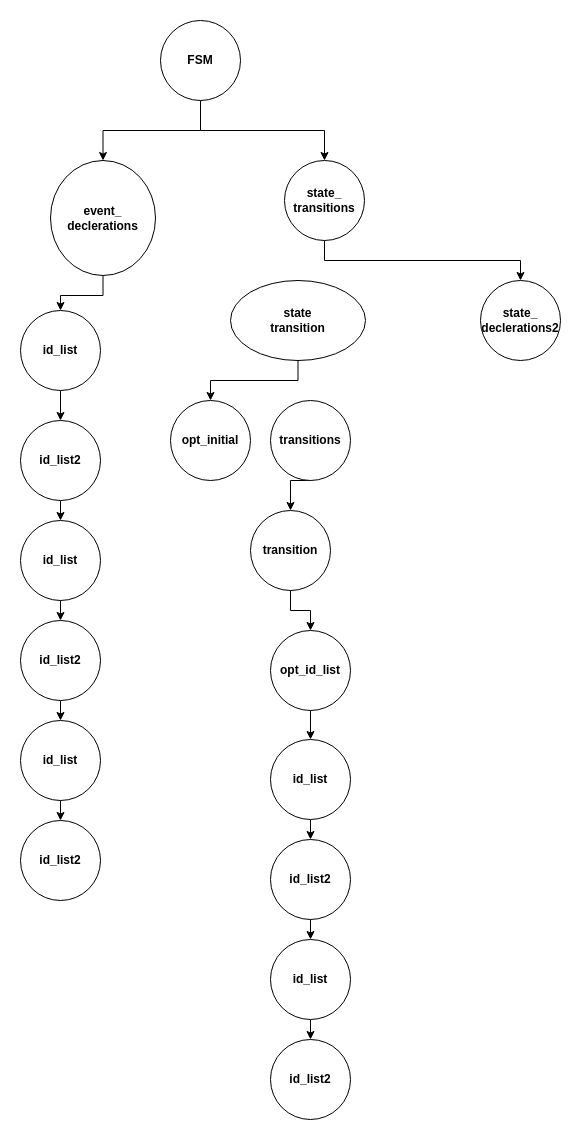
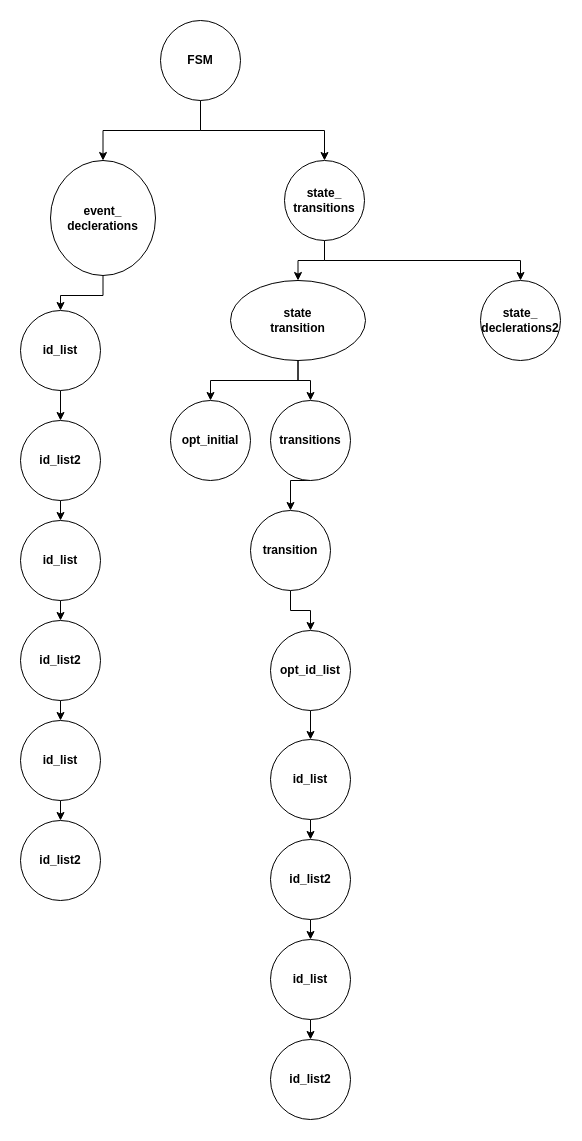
  <mxCell id="0" />
  <mxCell id="1" parent="0" />
  <mxCell id="2" style="edgeStyle=orthogonalEdgeStyle;rounded=0;orthogonalLoop=1;jettySize=auto;html=1;exitX=0.5;exitY=1;exitDx=0;exitDy=0;entryX=0.5;entryY=0;entryDx=0;entryDy=0;" edge="1" parent="1" source="4" target="6"><mxGeometry relative="1" as="geometry" /></mxCell>
  <mxCell id="3" style="edgeStyle=orthogonalEdgeStyle;rounded=0;orthogonalLoop=1;jettySize=auto;html=1;exitX=0.5;exitY=1;exitDx=0;exitDy=0;entryX=0.5;entryY=0;entryDx=0;entryDy=0;" edge="1" parent="1" source="4" target="9"><mxGeometry relative="1" as="geometry" /></mxCell>
  <mxCell id="4" value="FSM" style="ellipse;whiteSpace=wrap;html=1;aspect=fixed;fontStyle=1" vertex="1" parent="1"><mxGeometry x="160" y="20" width="80" height="80" as="geometry" /></mxCell>
  <mxCell id="5" style="edgeStyle=orthogonalEdgeStyle;rounded=0;orthogonalLoop=1;jettySize=auto;html=1;exitX=0.5;exitY=1;exitDx=0;exitDy=0;entryX=0.5;entryY=0;entryDx=0;entryDy=0;" edge="1" parent="1" source="6" target="11"><mxGeometry relative="1" as="geometry" /></mxCell>
  <mxCell id="6" value="event_&lt;br&gt;declerations" style="ellipse;whiteSpace=wrap;html=1;aspect=fixed;fontStyle=1" vertex="1" parent="1"><mxGeometry x="50" y="160" width="105" height="115" as="geometry" /></mxCell>
+ <mxCell id="7" style="edgeStyle=orthogonalEdgeStyle;rounded=0;orthogonalLoop=1;jettySize=auto;html=1;exitX=0.5;exitY=1;exitDx=0;exitDy=0;entryX=0.5;entryY=0;entryDx=0;entryDy=0;" edge="1" parent="1" source="9" target="23"><mxGeometry relative="1" as="geometry" /></mxCell>
  <mxCell id="8" style="edgeStyle=orthogonalEdgeStyle;rounded=0;orthogonalLoop=1;jettySize=auto;html=1;exitX=0.5;exitY=1;exitDx=0;exitDy=0;" edge="1" parent="1" source="9" target="24"><mxGeometry relative="1" as="geometry" /></mxCell>
  <mxCell id="9" value="state_&lt;br&gt;transitions" style="ellipse;whiteSpace=wrap;html=1;aspect=fixed;fontStyle=1" vertex="1" parent="1"><mxGeometry x="284" y="160" width="80" height="80" as="geometry" /></mxCell>
  <mxCell id="10" value="" style="edgeStyle=orthogonalEdgeStyle;rounded=0;orthogonalLoop=1;jettySize=auto;html=1;" edge="1" parent="1" source="11" target="13"><mxGeometry relative="1" as="geometry" /></mxCell>
  <mxCell id="11" value="id_list" style="ellipse;whiteSpace=wrap;html=1;aspect=fixed;fontStyle=1" vertex="1" parent="1"><mxGeometry x="20" y="310" width="80" height="80" as="geometry" /></mxCell>
  <mxCell id="12" style="edgeStyle=orthogonalEdgeStyle;rounded=0;orthogonalLoop=1;jettySize=auto;html=1;exitX=0.5;exitY=1;exitDx=0;exitDy=0;entryX=0.5;entryY=0;entryDx=0;entryDy=0;" edge="1" parent="1" source="13" target="15"><mxGeometry relative="1" as="geometry" /></mxCell>
  <mxCell id="13" value="id_list2" style="ellipse;whiteSpace=wrap;html=1;aspect=fixed;fontStyle=1" vertex="1" parent="1"><mxGeometry x="20" y="420" width="80" height="80" as="geometry" /></mxCell>
  <mxCell id="14" style="edgeStyle=orthogonalEdgeStyle;rounded=0;orthogonalLoop=1;jettySize=auto;html=1;exitX=0.5;exitY=1;exitDx=0;exitDy=0;entryX=0.5;entryY=0;entryDx=0;entryDy=0;" edge="1" parent="1" source="15" target="19"><mxGeometry relative="1" as="geometry" /></mxCell>
  <mxCell id="15" value="id_list" style="ellipse;whiteSpace=wrap;html=1;aspect=fixed;fontStyle=1" vertex="1" parent="1"><mxGeometry x="20" y="520" width="80" height="80" as="geometry" /></mxCell>
  <mxCell id="16" style="edgeStyle=orthogonalEdgeStyle;rounded=0;orthogonalLoop=1;jettySize=auto;html=1;exitX=0.5;exitY=1;exitDx=0;exitDy=0;entryX=0.5;entryY=0;entryDx=0;entryDy=0;" edge="1" parent="1" source="17" target="20"><mxGeometry relative="1" as="geometry" /></mxCell>
  <mxCell id="17" value="id_list" style="ellipse;whiteSpace=wrap;html=1;aspect=fixed;fontStyle=1" vertex="1" parent="1"><mxGeometry x="20" y="720" width="80" height="80" as="geometry" /></mxCell>
  <mxCell id="18" style="edgeStyle=orthogonalEdgeStyle;rounded=0;orthogonalLoop=1;jettySize=auto;html=1;exitX=0.5;exitY=1;exitDx=0;exitDy=0;entryX=0.5;entryY=0;entryDx=0;entryDy=0;" edge="1" parent="1" source="19" target="17"><mxGeometry relative="1" as="geometry" /></mxCell>
  <mxCell id="19" value="id_list2" style="ellipse;whiteSpace=wrap;html=1;aspect=fixed;fontStyle=1" vertex="1" parent="1"><mxGeometry x="20" y="620" width="80" height="80" as="geometry" /></mxCell>
  <mxCell id="20" value="id_list2" style="ellipse;whiteSpace=wrap;html=1;aspect=fixed;fontStyle=1" vertex="1" parent="1"><mxGeometry x="20" y="820" width="80" height="80" as="geometry" /></mxCell>
  <mxCell id="21" style="edgeStyle=orthogonalEdgeStyle;rounded=0;orthogonalLoop=1;jettySize=auto;html=1;exitX=0.5;exitY=1;exitDx=0;exitDy=0;" edge="1" parent="1" source="23" target="25"><mxGeometry relative="1" as="geometry" /></mxCell>
+ <mxCell id="22" style="edgeStyle=orthogonalEdgeStyle;rounded=0;orthogonalLoop=1;jettySize=auto;html=1;exitX=0.5;exitY=1;exitDx=0;exitDy=0;entryX=0.5;entryY=0;entryDx=0;entryDy=0;" edge="1" parent="1" source="23" target="27"><mxGeometry relative="1" as="geometry" /></mxCell>
  <mxCell id="23" value="state&lt;br&gt;transition" style="ellipse;whiteSpace=wrap;html=1;aspect=fixed;fontStyle=1" vertex="1" parent="1"><mxGeometry x="230" y="280" width="135" height="80" as="geometry" /></mxCell>
  <mxCell id="24" value="state_&lt;br&gt;declerations2" style="ellipse;whiteSpace=wrap;html=1;aspect=fixed;fontStyle=1" vertex="1" parent="1"><mxGeometry x="480" y="280" width="80" height="80" as="geometry" /></mxCell>
  <mxCell id="25" value="opt_initial" style="ellipse;whiteSpace=wrap;html=1;aspect=fixed;fontStyle=1" vertex="1" parent="1"><mxGeometry x="170" y="400" width="80" height="80" as="geometry" /></mxCell>
  <mxCell id="26" style="edgeStyle=orthogonalEdgeStyle;rounded=0;orthogonalLoop=1;jettySize=auto;html=1;exitX=0.5;exitY=1;exitDx=0;exitDy=0;entryX=0.5;entryY=0;entryDx=0;entryDy=0;" edge="1" parent="1" source="27" target="29"><mxGeometry relative="1" as="geometry" /></mxCell>
  <mxCell id="27" value="transitions" style="ellipse;whiteSpace=wrap;html=1;aspect=fixed;fontStyle=1" vertex="1" parent="1"><mxGeometry x="270" y="400" width="80" height="80" as="geometry" /></mxCell>
  <mxCell id="28" style="edgeStyle=orthogonalEdgeStyle;rounded=0;orthogonalLoop=1;jettySize=auto;html=1;exitX=0.5;exitY=1;exitDx=0;exitDy=0;entryX=0.5;entryY=0;entryDx=0;entryDy=0;" edge="1" parent="1" source="29" target="31"><mxGeometry relative="1" as="geometry" /></mxCell>
  <mxCell id="29" value="transition" style="ellipse;whiteSpace=wrap;html=1;aspect=fixed;fontStyle=1" vertex="1" parent="1"><mxGeometry x="250" y="510" width="80" height="80" as="geometry" /></mxCell>
  <mxCell id="30" style="edgeStyle=orthogonalEdgeStyle;rounded=0;orthogonalLoop=1;jettySize=auto;html=1;exitX=0.5;exitY=1;exitDx=0;exitDy=0;entryX=0.5;entryY=0;entryDx=0;entryDy=0;" edge="1" parent="1" source="31" target="33"><mxGeometry relative="1" as="geometry" /></mxCell>
  <mxCell id="31" value="opt_id_list" style="ellipse;whiteSpace=wrap;html=1;aspect=fixed;fontStyle=1" vertex="1" parent="1"><mxGeometry x="270" y="630" width="80" height="80" as="geometry" /></mxCell>
  <mxCell id="32" style="edgeStyle=orthogonalEdgeStyle;rounded=0;orthogonalLoop=1;jettySize=auto;html=1;exitX=0.5;exitY=1;exitDx=0;exitDy=0;entryX=0.5;entryY=0;entryDx=0;entryDy=0;" edge="1" source="33" target="37" parent="1"><mxGeometry relative="1" as="geometry" /></mxCell>
  <mxCell id="33" value="id_list" style="ellipse;whiteSpace=wrap;html=1;aspect=fixed;fontStyle=1" vertex="1" parent="1"><mxGeometry x="270" y="739" width="80" height="80" as="geometry" /></mxCell>
  <mxCell id="34" style="edgeStyle=orthogonalEdgeStyle;rounded=0;orthogonalLoop=1;jettySize=auto;html=1;exitX=0.5;exitY=1;exitDx=0;exitDy=0;entryX=0.5;entryY=0;entryDx=0;entryDy=0;" edge="1" source="35" target="38" parent="1"><mxGeometry relative="1" as="geometry" /></mxCell>
  <mxCell id="35" value="id_list" style="ellipse;whiteSpace=wrap;html=1;aspect=fixed;fontStyle=1" vertex="1" parent="1"><mxGeometry x="270" y="939" width="80" height="80" as="geometry" /></mxCell>
  <mxCell id="36" style="edgeStyle=orthogonalEdgeStyle;rounded=0;orthogonalLoop=1;jettySize=auto;html=1;exitX=0.5;exitY=1;exitDx=0;exitDy=0;entryX=0.5;entryY=0;entryDx=0;entryDy=0;" edge="1" source="37" target="35" parent="1"><mxGeometry relative="1" as="geometry" /></mxCell>
  <mxCell id="37" value="id_list2" style="ellipse;whiteSpace=wrap;html=1;aspect=fixed;fontStyle=1" vertex="1" parent="1"><mxGeometry x="270" y="839" width="80" height="80" as="geometry" /></mxCell>
  <mxCell id="38" value="id_list2" style="ellipse;whiteSpace=wrap;html=1;aspect=fixed;fontStyle=1" vertex="1" parent="1"><mxGeometry x="270" y="1039" width="80" height="80" as="geometry" /></mxCell>
